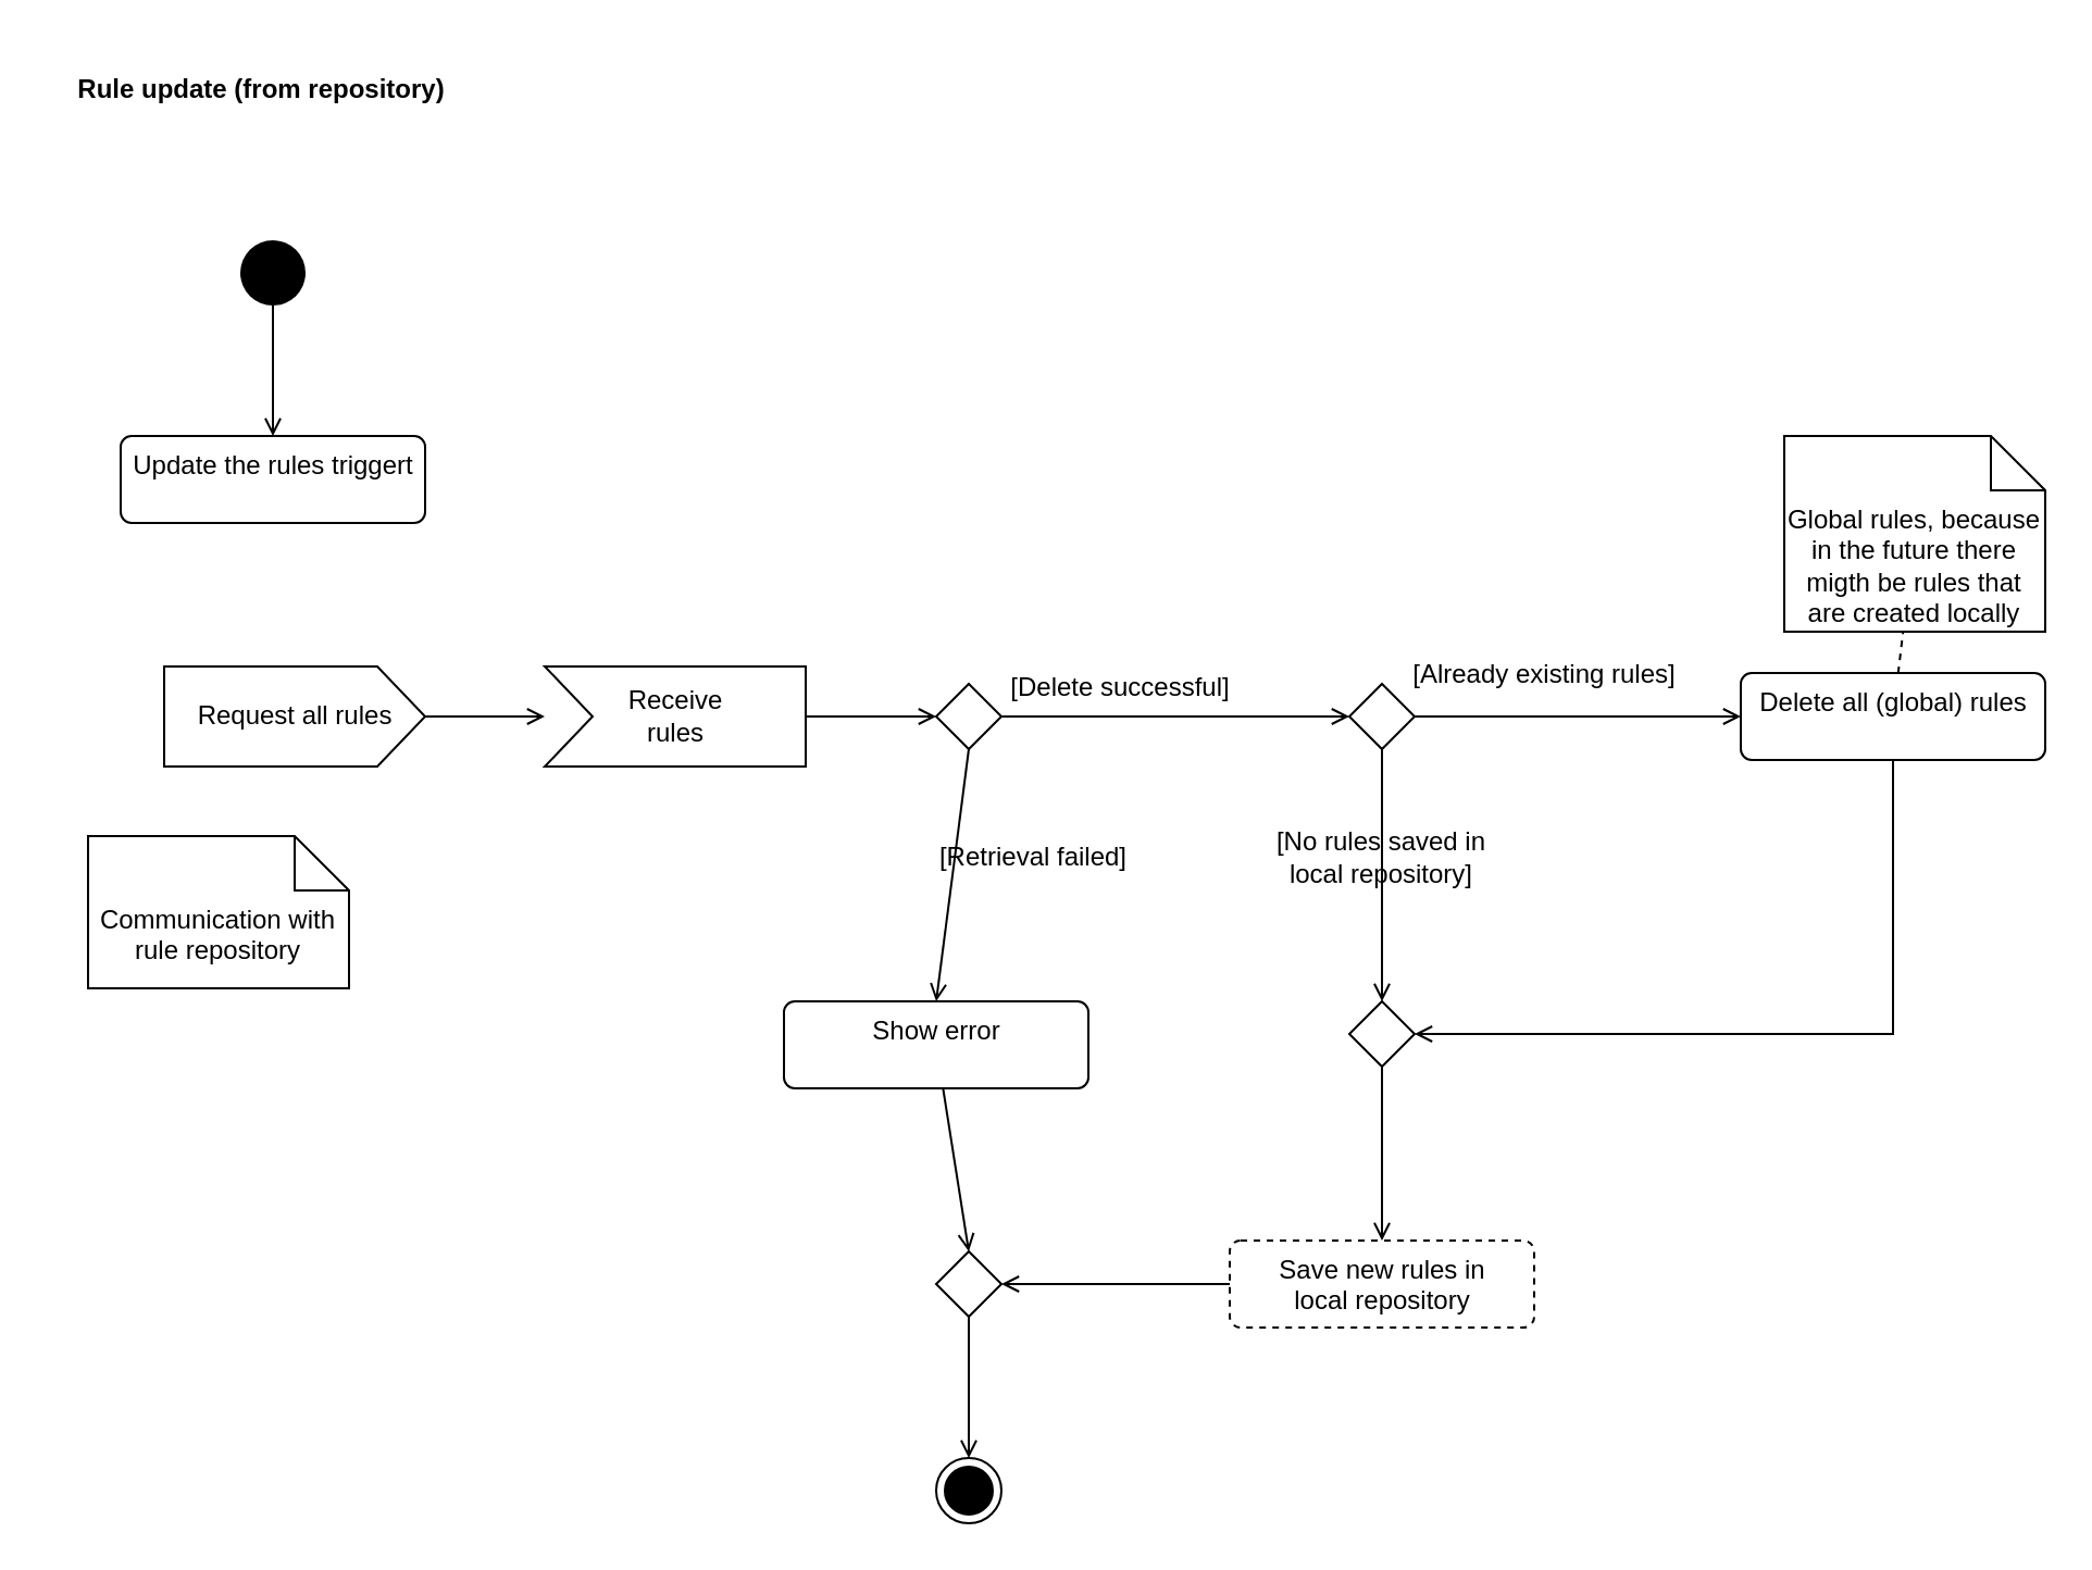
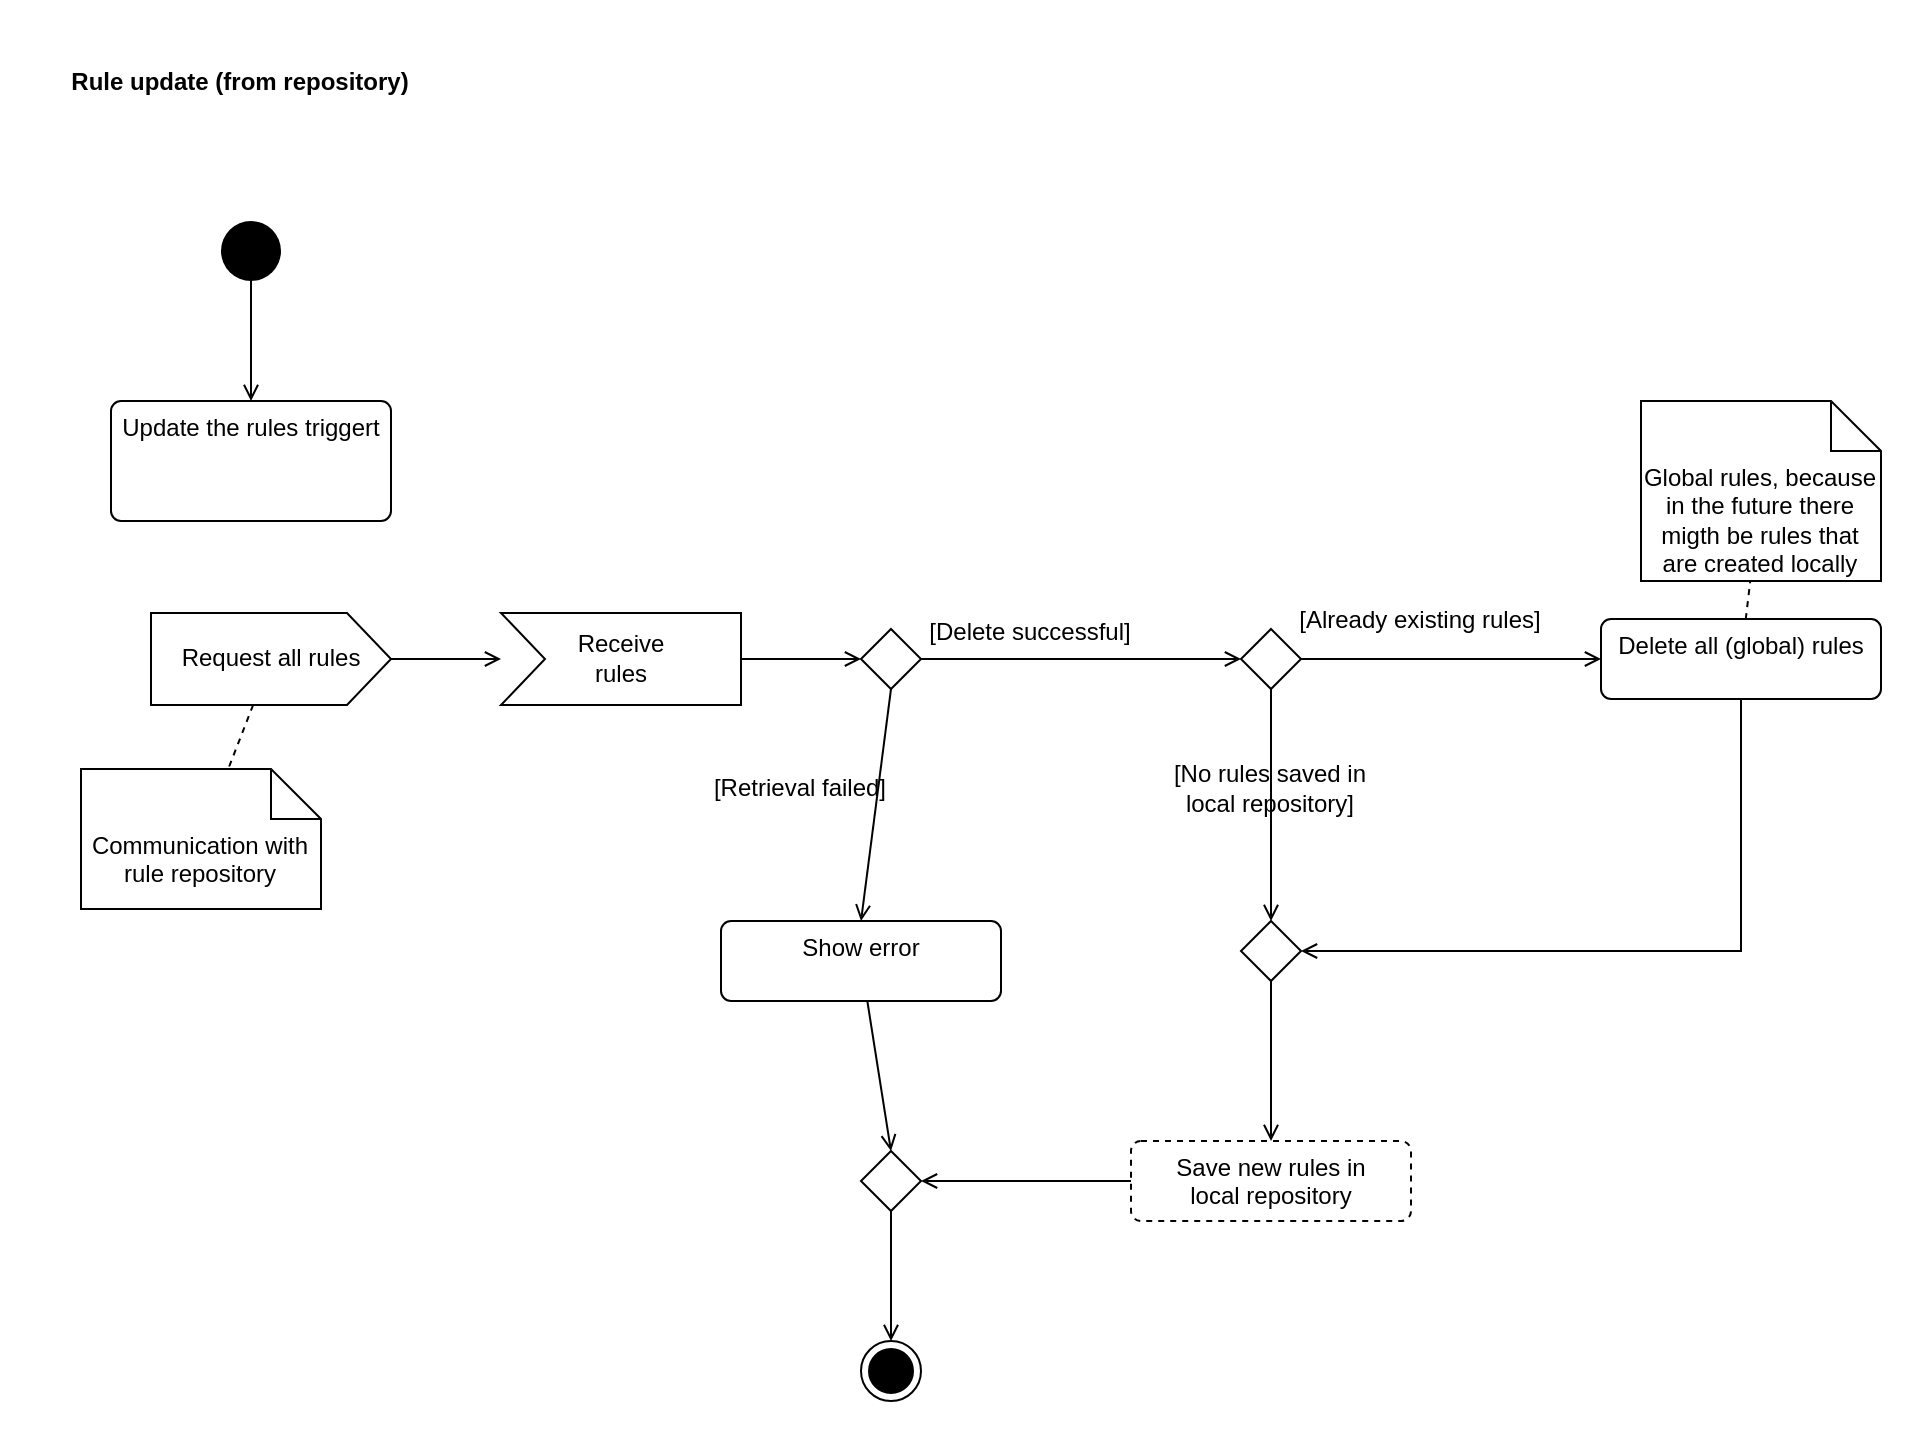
  <mxCell id="0" />
  <mxCell id="1" parent="0" />
  <mxCell id="2" style="edgeStyle=orthogonalEdgeStyle;rounded=0;orthogonalLoop=1;jettySize=auto;html=1;endArrow=open;endFill=0;" edge="1" parent="1" source="3" target="5"><mxGeometry relative="1" as="geometry" /></mxCell>
  <mxCell id="3" value="" style="ellipse;fillColor=#000000;strokeColor=none;" vertex="1" parent="1"><mxGeometry x="110" y="110" width="30" height="30" as="geometry" /></mxCell>
  <mxCell id="4" value="Rule update (from repository)" style="text;align=center;fontStyle=1;verticalAlign=middle;spacingLeft=3;spacingRight=3;strokeColor=none;rotatable=0;points=[[0,0.5],[1,0.5]];portConstraint=eastwest;" vertex="1" parent="1"><mxGeometry width="200" height="40" as="geometry" x="20" y="20" /></mxCell>
- <mxCell id="5" value="Update the rules triggert" style="html=1;align=center;verticalAlign=top;rounded=1;absoluteArcSize=1;arcSize=10;dashed=0;" vertex="1" parent="1"><mxGeometry x="55" y="200" width="140" height="40" as="geometry" /></mxCell>
+ <mxCell id="5" value="Update the rules triggert" style="html=1;align=center;verticalAlign=top;rounded=1;absoluteArcSize=1;arcSize=10;dashed=0;" vertex="1" parent="1"><mxGeometry x="55" y="200" width="140" height="60" as="geometry" /></mxCell>
  <mxCell id="6" style="edgeStyle=none;rounded=0;orthogonalLoop=1;jettySize=auto;html=1;endArrow=open;endFill=0;" edge="1" parent="1" source="8" target="10"><mxGeometry relative="1" as="geometry" /></mxCell>
+ <mxCell id="7" style="edgeStyle=none;rounded=0;orthogonalLoop=1;jettySize=auto;html=1;endArrow=none;endFill=0;dashed=1;" edge="1" parent="1" source="8" target="11"><mxGeometry relative="1" as="geometry" /></mxCell>
  <mxCell id="8" value="Request all rules" style="html=1;shadow=0;dashed=0;align=center;verticalAlign=middle;shape=mxgraph.arrows2.arrow;dy=0;dx=22;notch=0;" vertex="1" parent="1"><mxGeometry x="75" y="306" width="120" height="46" as="geometry" /></mxCell>
  <mxCell id="9" style="edgeStyle=none;rounded=0;orthogonalLoop=1;jettySize=auto;html=1;entryX=0;entryY=0.5;entryDx=0;entryDy=0;endArrow=open;endFill=0;" edge="1" parent="1" source="10" target="28"><mxGeometry relative="1" as="geometry" /></mxCell>
  <mxCell id="10" value="Receive&lt;br&gt;rules" style="html=1;shadow=0;dashed=0;align=center;verticalAlign=middle;shape=mxgraph.arrows2.arrow;dy=0;dx=0;notch=22;" vertex="1" parent="1"><mxGeometry x="250" y="306" width="120" height="46" as="geometry" /></mxCell>
  <mxCell id="11" value="Communication with rule repository" style="shape=note2;boundedLbl=1;whiteSpace=wrap;html=1;size=25;verticalAlign=top;align=center;" vertex="1" parent="1"><mxGeometry x="40" y="384" width="120" height="70" as="geometry" /></mxCell>
  <mxCell id="12" style="rounded=0;orthogonalLoop=1;jettySize=auto;html=1;endArrow=open;endFill=0;entryX=0.5;entryY=0;entryDx=0;entryDy=0;" edge="1" parent="1" source="14" target="18"><mxGeometry relative="1" as="geometry" /></mxCell>
  <mxCell id="13" style="edgeStyle=none;rounded=0;orthogonalLoop=1;jettySize=auto;html=1;endArrow=open;endFill=0;" edge="1" parent="1" source="14" target="22"><mxGeometry relative="1" as="geometry" /></mxCell>
  <mxCell id="14" value="" style="rhombus;" vertex="1" parent="1"><mxGeometry x="620" y="314" width="30" height="30" as="geometry" /></mxCell>
  <mxCell id="15" style="edgeStyle=none;rounded=0;orthogonalLoop=1;jettySize=auto;html=1;endArrow=open;endFill=0;entryX=1;entryY=0.5;entryDx=0;entryDy=0;" edge="1" parent="1" source="16" target="30"><mxGeometry relative="1" as="geometry" /></mxCell>
  <mxCell id="16" value="Save new rules in&lt;br&gt;local repository" style="html=1;align=center;verticalAlign=top;rounded=1;absoluteArcSize=1;arcSize=10;dashed=1;" vertex="1" parent="1"><mxGeometry x="565" y="570" width="140" height="40" as="geometry" /></mxCell>
  <mxCell id="17" style="edgeStyle=none;rounded=0;orthogonalLoop=1;jettySize=auto;html=1;endArrow=open;endFill=0;" edge="1" parent="1" source="18" target="16"><mxGeometry relative="1" as="geometry" /></mxCell>
  <mxCell id="18" value="" style="rhombus;" vertex="1" parent="1"><mxGeometry x="620" y="460" width="30" height="30" as="geometry" /></mxCell>
  <mxCell id="19" value="[No rules saved in local repository]" style="text;html=1;strokeColor=none;fillColor=none;align=center;verticalAlign=middle;whiteSpace=wrap;rounded=0;" vertex="1" parent="1"><mxGeometry x="585" y="384" width="100" height="20" as="geometry" /></mxCell>
  <mxCell id="20" style="edgeStyle=none;rounded=0;orthogonalLoop=1;jettySize=auto;html=1;endArrow=none;endFill=0;dashed=1;" edge="1" parent="1" source="22" target="24"><mxGeometry relative="1" as="geometry" /></mxCell>
  <mxCell id="21" style="edgeStyle=none;rounded=0;orthogonalLoop=1;jettySize=auto;html=1;entryX=1;entryY=0.5;entryDx=0;entryDy=0;endArrow=open;endFill=0;" edge="1" parent="1" source="22" target="18"><mxGeometry relative="1" as="geometry"><Array as="points"><mxPoint x="870" y="475" /></Array></mxGeometry></mxCell>
  <mxCell id="22" value="Delete all (global) rules" style="html=1;align=center;verticalAlign=top;rounded=1;absoluteArcSize=1;arcSize=10;dashed=0;" vertex="1" parent="1"><mxGeometry x="800" y="309" width="140" height="40" as="geometry" /></mxCell>
  <mxCell id="23" value="[Already existing rules]" style="text;html=1;strokeColor=none;fillColor=none;align=center;verticalAlign=middle;whiteSpace=wrap;rounded=0;" vertex="1" parent="1"><mxGeometry x="640" y="300" width="140" height="20" as="geometry" /></mxCell>
  <mxCell id="24" value="Global rules, because in the future there migth be rules that are created locally" style="shape=note2;boundedLbl=1;whiteSpace=wrap;html=1;size=25;verticalAlign=top;align=center;" vertex="1" parent="1"><mxGeometry x="820" y="200" width="120" height="90" as="geometry" /></mxCell>
  <mxCell id="25" value="" style="ellipse;html=1;shape=endState;fillColor=#000000;strokeColor=#000000;" vertex="1" parent="1"><mxGeometry x="430" y="670" width="30" height="30" as="geometry" /></mxCell>
  <mxCell id="26" style="edgeStyle=none;rounded=0;orthogonalLoop=1;jettySize=auto;html=1;entryX=0;entryY=0.5;entryDx=0;entryDy=0;endArrow=open;endFill=0;" edge="1" parent="1" source="28" target="14"><mxGeometry relative="1" as="geometry" /></mxCell>
  <mxCell id="27" style="edgeStyle=none;rounded=0;orthogonalLoop=1;jettySize=auto;html=1;entryX=0.5;entryY=0;entryDx=0;entryDy=0;endArrow=open;endFill=0;exitX=0.5;exitY=1;exitDx=0;exitDy=0;" edge="1" parent="1" source="28" target="34"><mxGeometry relative="1" as="geometry" /></mxCell>
  <mxCell id="28" value="" style="rhombus;" vertex="1" parent="1"><mxGeometry x="430" y="314" width="30" height="30" as="geometry" /></mxCell>
  <mxCell id="29" style="edgeStyle=none;rounded=0;orthogonalLoop=1;jettySize=auto;html=1;entryX=0.5;entryY=0;entryDx=0;entryDy=0;endArrow=open;endFill=0;" edge="1" parent="1" source="30" target="25"><mxGeometry relative="1" as="geometry" /></mxCell>
  <mxCell id="30" value="" style="rhombus;" vertex="1" parent="1"><mxGeometry x="430" y="575" width="30" height="30" as="geometry" /></mxCell>
  <mxCell id="31" value="[Delete successful]" style="text;html=1;strokeColor=none;fillColor=none;align=center;verticalAlign=middle;whiteSpace=wrap;rounded=0;" vertex="1" parent="1"><mxGeometry x="445" y="306" width="140" height="20" as="geometry" /></mxCell>
- <mxCell id="32" value="[Retrieval failed]" style="text;html=1;strokeColor=none;fillColor=none;align=center;verticalAlign=middle;whiteSpace=wrap;rounded=0;" vertex="1" parent="1"><mxGeometry x="405" y="384" width="140" height="20" as="geometry" /></mxCell>
+ <mxCell id="32" value="[Retrieval failed]" style="text;html=1;strokeColor=none;fillColor=none;align=center;verticalAlign=middle;whiteSpace=wrap;rounded=0;" vertex="1" parent="1"><mxGeometry x="330" y="384" width="140" height="20" as="geometry" /></mxCell>
  <mxCell id="33" style="edgeStyle=none;rounded=0;orthogonalLoop=1;jettySize=auto;html=1;entryX=0.5;entryY=0;entryDx=0;entryDy=0;endArrow=open;endFill=0;" edge="1" parent="1" source="34" target="30"><mxGeometry relative="1" as="geometry" /></mxCell>
  <mxCell id="34" value="Show error" style="html=1;align=center;verticalAlign=top;rounded=1;absoluteArcSize=1;arcSize=10;dashed=0;" vertex="1" parent="1"><mxGeometry x="360" y="460" width="140" height="40" as="geometry" /></mxCell>
